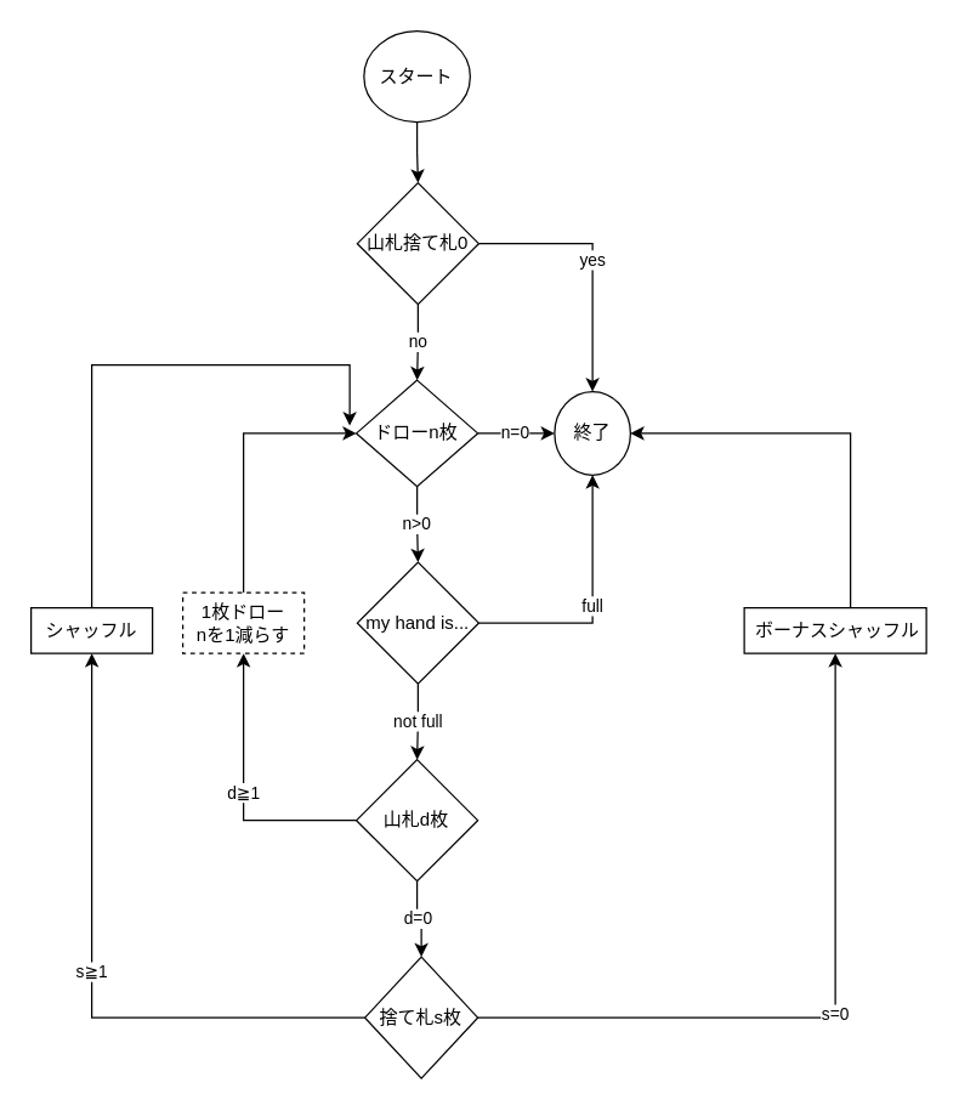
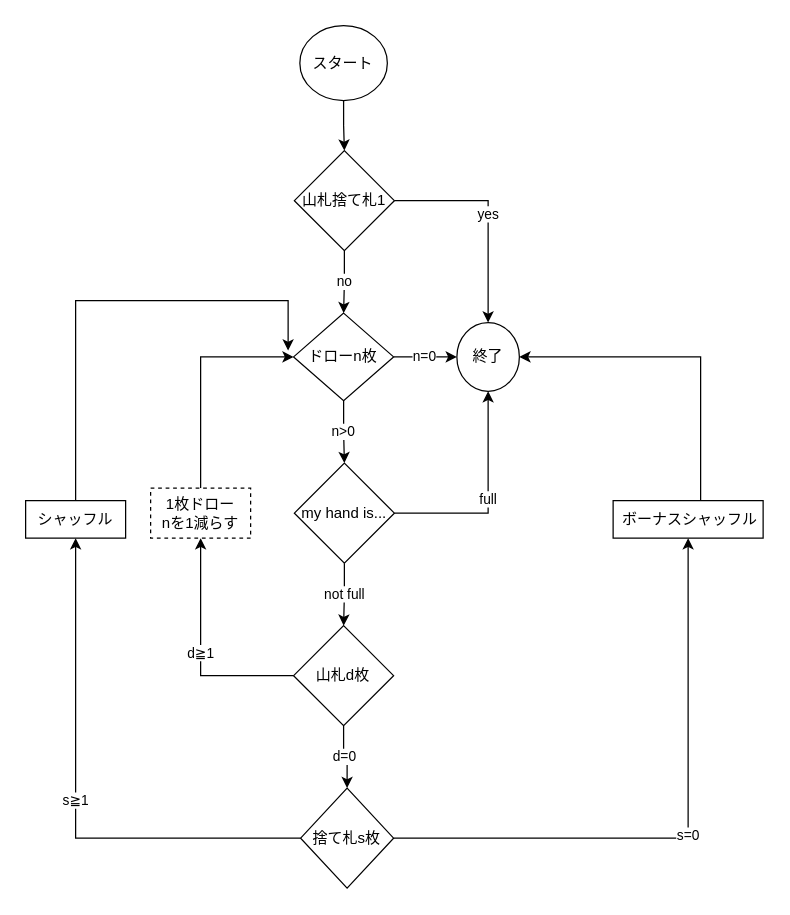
  <mxCell id="0" />
  <mxCell id="1" parent="0" />
  <mxCell id="2" style="edgeStyle=orthogonalEdgeStyle;rounded=0;orthogonalLoop=1;jettySize=auto;html=1;exitX=0.5;exitY=1;exitDx=0;exitDy=0;" edge="1" parent="1" source="3" target="25"><mxGeometry relative="1" as="geometry" /></mxCell>
  <mxCell id="3" value="スタート" style="ellipse;whiteSpace=wrap;html=1;" parent="1" vertex="1"><mxGeometry x="239.38" y="20" width="70" height="60" as="geometry" /></mxCell>
  <mxCell id="4" value="n=0" style="edgeStyle=orthogonalEdgeStyle;rounded=0;orthogonalLoop=1;jettySize=auto;html=1;exitX=1;exitY=0.5;exitDx=0;exitDy=0;" parent="1" source="6" target="7" edge="1"><mxGeometry relative="1" as="geometry"><Array as="points"><mxPoint x="370" y="285" /><mxPoint x="370" y="285" /></Array></mxGeometry></mxCell>
  <mxCell id="5" value="n&amp;gt;0" style="edgeStyle=orthogonalEdgeStyle;rounded=0;orthogonalLoop=1;jettySize=auto;html=1;entryX=0.5;entryY=0;entryDx=0;entryDy=0;" parent="1" source="6" target="10" edge="1"><mxGeometry relative="1" as="geometry" /></mxCell>
  <mxCell id="6" value="ドローn枚" style="rhombus;whiteSpace=wrap;html=1;" parent="1" vertex="1"><mxGeometry x="234.38" y="250" width="80" height="70" as="geometry" /></mxCell>
  <mxCell id="7" value="終了" style="ellipse;whiteSpace=wrap;html=1;" parent="1" vertex="1"><mxGeometry x="365" y="257.5" width="50" height="55" as="geometry" /></mxCell>
  <mxCell id="8" value="full" style="edgeStyle=orthogonalEdgeStyle;rounded=0;orthogonalLoop=1;jettySize=auto;html=1;" parent="1" source="10" target="7" edge="1"><mxGeometry relative="1" as="geometry" /></mxCell>
  <mxCell id="9" value="not full" style="edgeStyle=orthogonalEdgeStyle;rounded=0;orthogonalLoop=1;jettySize=auto;html=1;exitX=0.5;exitY=1;exitDx=0;exitDy=0;" parent="1" source="10" target="13" edge="1"><mxGeometry relative="1" as="geometry" /></mxCell>
  <mxCell id="10" value="my hand is..." style="rhombus;whiteSpace=wrap;html=1;" parent="1" vertex="1"><mxGeometry x="235" y="370" width="80" height="80" as="geometry" /></mxCell>
  <mxCell id="11" value="d≧1" style="edgeStyle=orthogonalEdgeStyle;rounded=0;orthogonalLoop=1;jettySize=auto;html=1;exitX=0;exitY=0.5;exitDx=0;exitDy=0;entryX=0.5;entryY=1;entryDx=0;entryDy=0;" parent="1" source="13" target="15" edge="1"><mxGeometry relative="1" as="geometry" /></mxCell>
  <mxCell id="12" value="d=0" style="edgeStyle=orthogonalEdgeStyle;rounded=0;orthogonalLoop=1;jettySize=auto;html=1;exitX=0.5;exitY=1;exitDx=0;exitDy=0;entryX=0.5;entryY=0;entryDx=0;entryDy=0;" parent="1" source="13" target="18" edge="1"><mxGeometry relative="1" as="geometry" /></mxCell>
  <mxCell id="13" value="山札d枚" style="rhombus;whiteSpace=wrap;html=1;" parent="1" vertex="1"><mxGeometry x="234.38" y="500" width="80" height="80" as="geometry" /></mxCell>
  <mxCell id="14" style="edgeStyle=orthogonalEdgeStyle;rounded=0;orthogonalLoop=1;jettySize=auto;html=1;exitX=0.5;exitY=0;exitDx=0;exitDy=0;entryX=0;entryY=0.5;entryDx=0;entryDy=0;" parent="1" source="15" target="6" edge="1"><mxGeometry relative="1" as="geometry"><mxPoint x="160" y="290" as="targetPoint" /></mxGeometry></mxCell>
  <mxCell id="15" value="1枚ドロー&lt;br&gt;nを1減らす" style="rounded=0;whiteSpace=wrap;html=1;dashed=1;" parent="1" vertex="1"><mxGeometry x="120" y="390" width="80" height="40" as="geometry" /></mxCell>
  <mxCell id="16" value="s≧1" style="edgeStyle=orthogonalEdgeStyle;rounded=0;orthogonalLoop=1;jettySize=auto;html=1;exitX=0;exitY=0.5;exitDx=0;exitDy=0;entryX=0.5;entryY=1;entryDx=0;entryDy=0;" parent="1" source="18" target="20" edge="1"><mxGeometry relative="1" as="geometry" /></mxCell>
  <mxCell id="17" value="s=0" style="edgeStyle=orthogonalEdgeStyle;rounded=0;orthogonalLoop=1;jettySize=auto;html=1;exitX=1;exitY=0.5;exitDx=0;exitDy=0;" parent="1" source="18" target="22" edge="1"><mxGeometry relative="1" as="geometry"><mxPoint x="480" y="670" as="targetPoint" /></mxGeometry></mxCell>
  <mxCell id="18" value="捨て札s枚" style="rhombus;whiteSpace=wrap;html=1;" parent="1" vertex="1"><mxGeometry x="240" y="630" width="74.38" height="80" as="geometry" /></mxCell>
  <mxCell id="19" style="edgeStyle=orthogonalEdgeStyle;rounded=0;orthogonalLoop=1;jettySize=auto;html=1;exitX=0.5;exitY=0;exitDx=0;exitDy=0;" parent="1" source="20" edge="1"><mxGeometry relative="1" as="geometry"><mxPoint x="230" y="280" as="targetPoint" /><Array as="points"><mxPoint x="60" y="240" /><mxPoint x="230" y="240" /></Array></mxGeometry></mxCell>
  <mxCell id="20" value="シャッフル" style="rounded=0;whiteSpace=wrap;html=1;" parent="1" vertex="1"><mxGeometry x="20" y="400" width="80" height="30" as="geometry" /></mxCell>
  <mxCell id="21" style="edgeStyle=orthogonalEdgeStyle;rounded=0;orthogonalLoop=1;jettySize=auto;html=1;entryX=1;entryY=0.5;entryDx=0;entryDy=0;" parent="1" source="22" target="7" edge="1"><mxGeometry relative="1" as="geometry"><Array as="points"><mxPoint x="560" y="285" /></Array></mxGeometry></mxCell>
  <mxCell id="22" value="&amp;nbsp;ボーナスシャッフル" style="rounded=0;whiteSpace=wrap;html=1;" parent="1" vertex="1"><mxGeometry x="490" y="400" width="120" height="30" as="geometry" /></mxCell>
  <mxCell id="23" value="yes" style="edgeStyle=orthogonalEdgeStyle;rounded=0;orthogonalLoop=1;jettySize=auto;html=1;exitX=1;exitY=0.5;exitDx=0;exitDy=0;entryX=0.5;entryY=0;entryDx=0;entryDy=0;" edge="1" parent="1" source="25" target="7"><mxGeometry relative="1" as="geometry" /></mxCell>
  <mxCell id="24" value="no" style="edgeStyle=orthogonalEdgeStyle;rounded=0;orthogonalLoop=1;jettySize=auto;html=1;exitX=0.5;exitY=1;exitDx=0;exitDy=0;" edge="1" parent="1" source="25" target="6"><mxGeometry relative="1" as="geometry" /></mxCell>
- <mxCell id="25" value="山札捨て札0" style="rhombus;whiteSpace=wrap;html=1;" vertex="1" parent="1"><mxGeometry x="235" y="120" width="80" height="80" as="geometry" /></mxCell>
+ <mxCell id="25" value="山札捨て札1" style="rhombus;whiteSpace=wrap;html=1;" vertex="1" parent="1"><mxGeometry x="235" y="120" width="80" height="80" as="geometry" /></mxCell>
